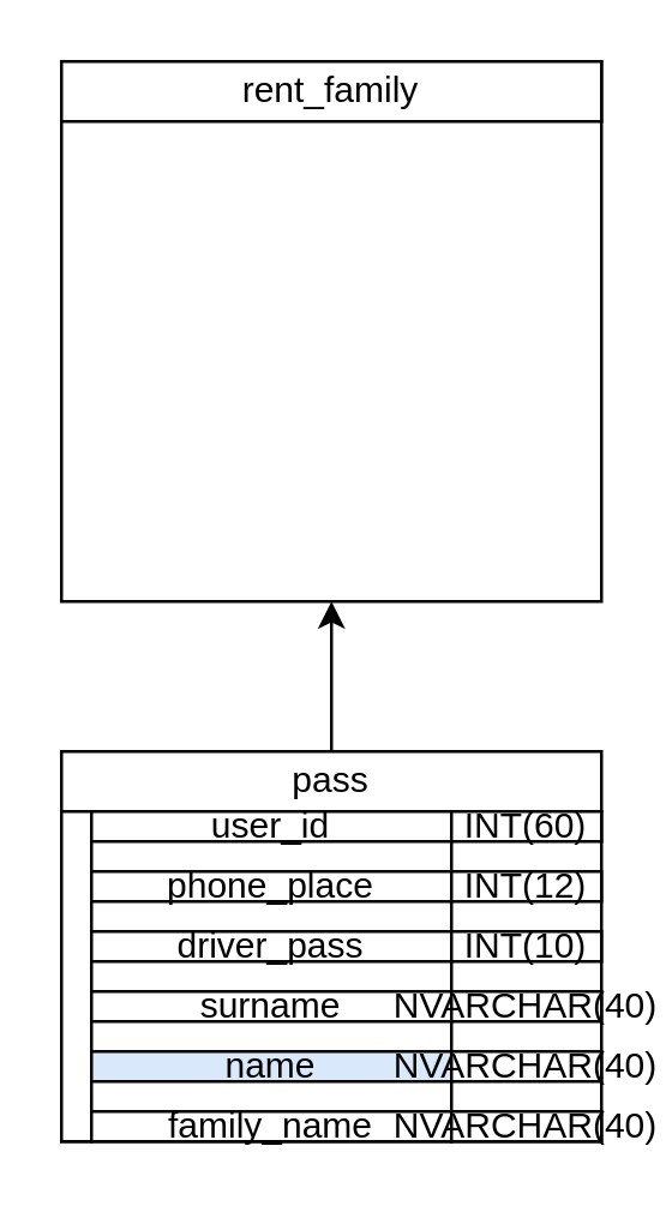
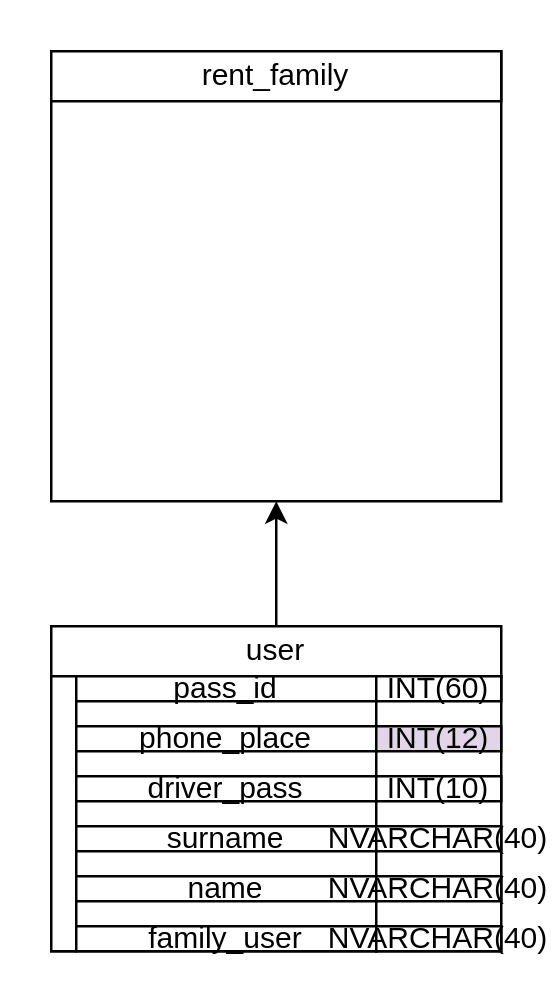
  <mxCell id="0" />
  <mxCell id="1" parent="0" />
  <mxCell id="2" style="edgeStyle=orthogonalEdgeStyle;rounded=0;orthogonalLoop=1;jettySize=auto;html=1;" edge="1" parent="1"><mxGeometry relative="1" as="geometry"><mxPoint x="110" y="200" as="targetPoint" /><mxPoint x="110" y="250" as="sourcePoint" /></mxGeometry></mxCell>
  <mxCell id="3" value="" style="whiteSpace=wrap;html=1;aspect=fixed;" vertex="1" parent="1"><mxGeometry x="20" y="20" width="180" height="180" as="geometry" /></mxCell>
  <mxCell id="4" value="rent_family" style="rounded=0;whiteSpace=wrap;html=1;" vertex="1" parent="1"><mxGeometry x="20" y="20" width="180" height="20" as="geometry" /></mxCell>
  <mxCell id="5" value="" style="whiteSpace=wrap;html=1;aspect=fixed;" vertex="1" parent="1"><mxGeometry x="20" y="250" width="130" height="130" as="geometry" /></mxCell>
- <mxCell id="6" value="pass" style="rounded=0;whiteSpace=wrap;html=1;" vertex="1" parent="1"><mxGeometry x="20" y="250" width="180" height="20" as="geometry" /></mxCell>
+ <mxCell id="6" value="user" style="rounded=0;whiteSpace=wrap;html=1;" vertex="1" parent="1"><mxGeometry x="20" y="250" width="180" height="20" as="geometry" /></mxCell>
  <mxCell id="7" value="" style="rounded=0;whiteSpace=wrap;html=1;" vertex="1" parent="1"><mxGeometry x="20" y="270" width="10" height="110" as="geometry" /></mxCell>
  <mxCell id="8" value="" style="rounded=0;whiteSpace=wrap;html=1;" vertex="1" parent="1"><mxGeometry x="150" y="270" width="50" height="110" as="geometry" /></mxCell>
- <mxCell id="9" value="user_id" style="rounded=0;whiteSpace=wrap;html=1;" vertex="1" parent="1"><mxGeometry x="30" y="270" width="120" height="10" as="geometry" /></mxCell>
+ <mxCell id="9" value="pass_id" style="rounded=0;whiteSpace=wrap;html=1;" vertex="1" parent="1"><mxGeometry x="30" y="270" width="120" height="10" as="geometry" /></mxCell>
  <mxCell id="10" value="INT(60)" style="rounded=0;whiteSpace=wrap;html=1;" vertex="1" parent="1"><mxGeometry x="150" y="270" width="50" height="10" as="geometry" /></mxCell>
  <mxCell id="11" value="phone_place" style="rounded=0;whiteSpace=wrap;html=1;" vertex="1" parent="1"><mxGeometry x="30" y="290" width="120" height="10" as="geometry" /></mxCell>
  <mxCell id="12" value="driver_pass" style="rounded=0;whiteSpace=wrap;html=1;" vertex="1" parent="1"><mxGeometry x="30" y="310" width="120" height="10" as="geometry" /></mxCell>
  <mxCell id="13" value="surname" style="rounded=0;whiteSpace=wrap;html=1;" vertex="1" parent="1"><mxGeometry x="30" y="330" width="120" height="10" as="geometry" /></mxCell>
- <mxCell id="14" value="INT(12)" style="rounded=0;whiteSpace=wrap;html=1;" vertex="1" parent="1"><mxGeometry x="150" y="290" width="50" height="10" as="geometry" /></mxCell>
+ <mxCell id="14" value="INT(12)" style="rounded=0;whiteSpace=wrap;html=1;fillColor=#e1d5e7;" vertex="1" parent="1"><mxGeometry x="150" y="290" width="50" height="10" as="geometry" /></mxCell>
  <mxCell id="15" value="INT(10)" style="rounded=0;whiteSpace=wrap;html=1;" vertex="1" parent="1"><mxGeometry x="150" y="310" width="50" height="10" as="geometry" /></mxCell>
  <mxCell id="16" value="NVARCHAR(40)" style="rounded=0;whiteSpace=wrap;html=1;" vertex="1" parent="1"><mxGeometry x="150" y="330" width="50" height="10" as="geometry" /></mxCell>
- <mxCell id="17" value="name" style="rounded=0;whiteSpace=wrap;html=1;fillColor=#dae8fc;" vertex="1" parent="1"><mxGeometry x="30" y="350" width="120" height="10" as="geometry" /></mxCell>
- <mxCell id="18" value="family_name" style="rounded=0;whiteSpace=wrap;html=1;" vertex="1" parent="1"><mxGeometry x="30" y="370" width="120" height="10" as="geometry" /></mxCell>
+ <mxCell id="17" value="name" style="rounded=0;whiteSpace=wrap;html=1;" vertex="1" parent="1"><mxGeometry x="30" y="350" width="120" height="10" as="geometry" /></mxCell>
+ <mxCell id="18" value="family_user" style="rounded=0;whiteSpace=wrap;html=1;" vertex="1" parent="1"><mxGeometry x="30" y="370" width="120" height="10" as="geometry" /></mxCell>
  <mxCell id="19" value="NVARCHAR(40)" style="rounded=0;whiteSpace=wrap;html=1;" vertex="1" parent="1"><mxGeometry x="150" y="370" width="50" height="10" as="geometry" /></mxCell>
  <mxCell id="20" value="NVARCHAR(40)" style="rounded=0;whiteSpace=wrap;html=1;" vertex="1" parent="1"><mxGeometry x="150" y="350" width="50" height="10" as="geometry" /></mxCell>
